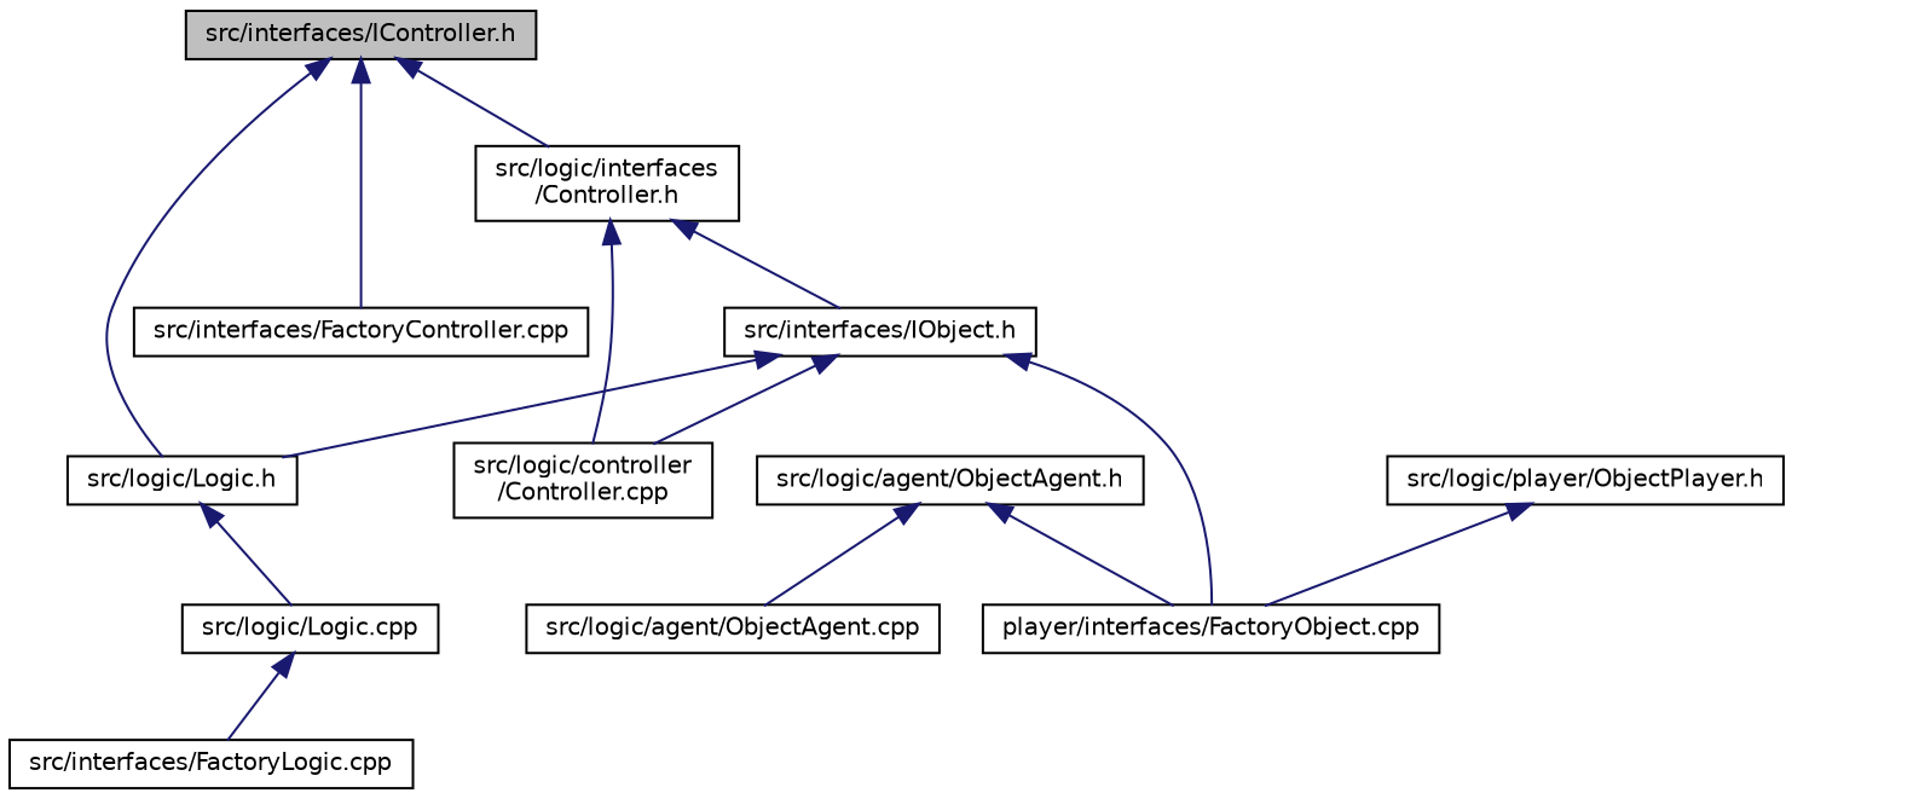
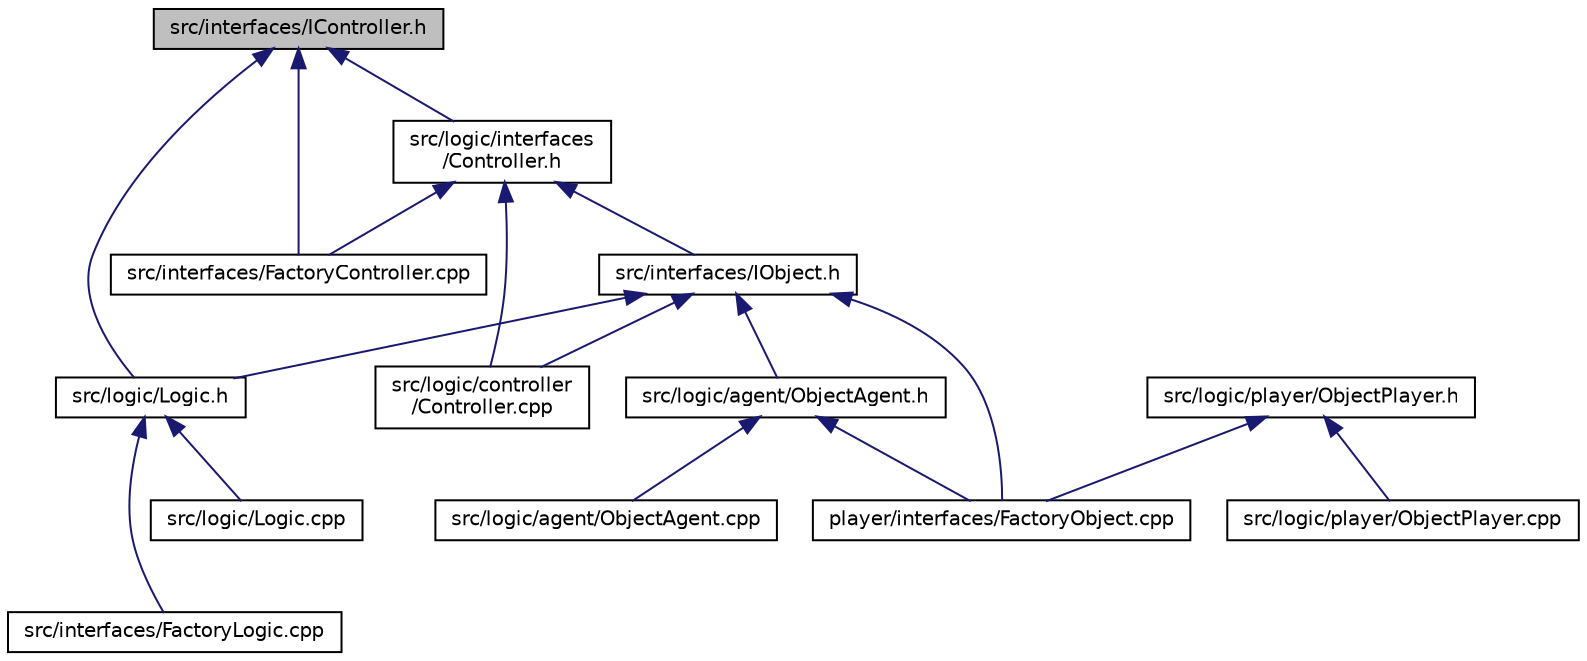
  digraph {
    node [color=black fillcolor=white fontname=Helvetica fontsize=10 shape=record style=filled]
    edge [color=midnightblue dir=back fontname=Helvetica fontsize=10 labelfontname=Helvetica labelfontsize=10 style=solid]
    n1 [fillcolor=grey75 fontcolor=black height=0.2 label="src/interfaces/IController.h" width=0.4]
    n2 [height=0.2 label="src/interfaces/FactoryController.cpp" width=0.4]
    n3 [height=0.2 label="src/logic/interfaces\l/Controller.h" width=0.4]
    n4 [height=0.2 label="src/logic/Logic.h" width=0.4]
    n5 [height=0.2 label="src/interfaces/IObject.h" width=0.4]
    n6 [height=0.2 label="src/logic/controller\l/Controller.cpp" width=0.4]
    n7 [height=0.2 label="src/interfaces/FactoryLogic.cpp" width=0.4]
    n8 [height=0.2 label="src/logic/Logic.cpp" width=0.4]
    n9 [height=0.2 label="player/interfaces/FactoryObject.cpp" width=0.4]
    n10 [height=0.2 label="src/logic/agent/ObjectAgent.h" width=0.4]
    n11 [height=0.2 label="src/logic/agent/ObjectAgent.cpp" width=0.4]
    n12 [height=0.2 label="src/logic/player/ObjectPlayer.h" width=0.4]
+   n13 [height=0.2 label="src/logic/player/ObjectPlayer.cpp" width=0.4]
    n1 -> n2
    n1 -> n3
    n1 -> n4
+   n3 -> n2
    n3 -> n5
    n3 -> n6
-   n8 -> n7
+   n4 -> n7
    n4 -> n8
    n5 -> n4
    n5 -> n6
    n5 -> n9
+   n5 -> n10
    n10 -> n9
    n10 -> n11
    n12 -> n9
+   n12 -> n13
  }
